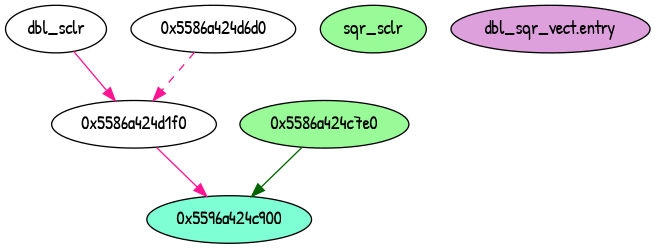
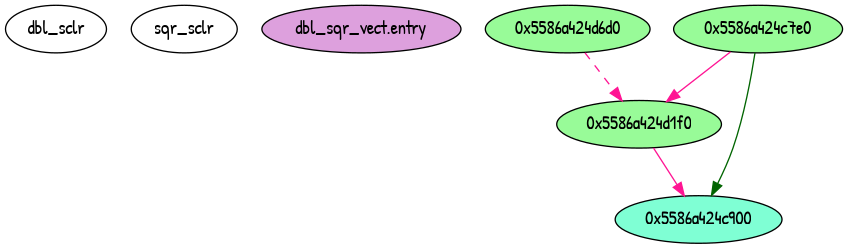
  strict digraph {
    fontname="Patrick Hand"
    node [fillcolor=palegreen fontname="Patrick Hand" style=filled]
    edge [color=deeppink fontname="Patrick Hand" style=solid]
    dbl_sclr [fillcolor=white]
-   sqr_sclr
+   sqr_sclr [fillcolor=white]
    "dbl_sqr_vect.entry" [fillcolor=plum]
    "0x5586a424c7e0"
-   "0x5586a424d1f0" [fillcolor=white]
-   "0x5586a424c900" [fillcolor=aquamarine label="0x5596a424c900"]
-   "0x5586a424d6d0" [fillcolor=white]
-   dbl_sclr -> "0x5586a424d1f0"
+   "0x5586a424d1f0"
+   "0x5586a424c900" [fillcolor=aquamarine]
+   "0x5586a424d6d0"
+   "0x5586a424c7e0" -> "0x5586a424d1f0"
    "0x5586a424c7e0" -> "0x5586a424c900" [color=darkgreen]
    "0x5586a424d1f0" -> "0x5586a424c900"
    "0x5586a424d6d0" -> "0x5586a424d1f0" [style=dashed]
  }
